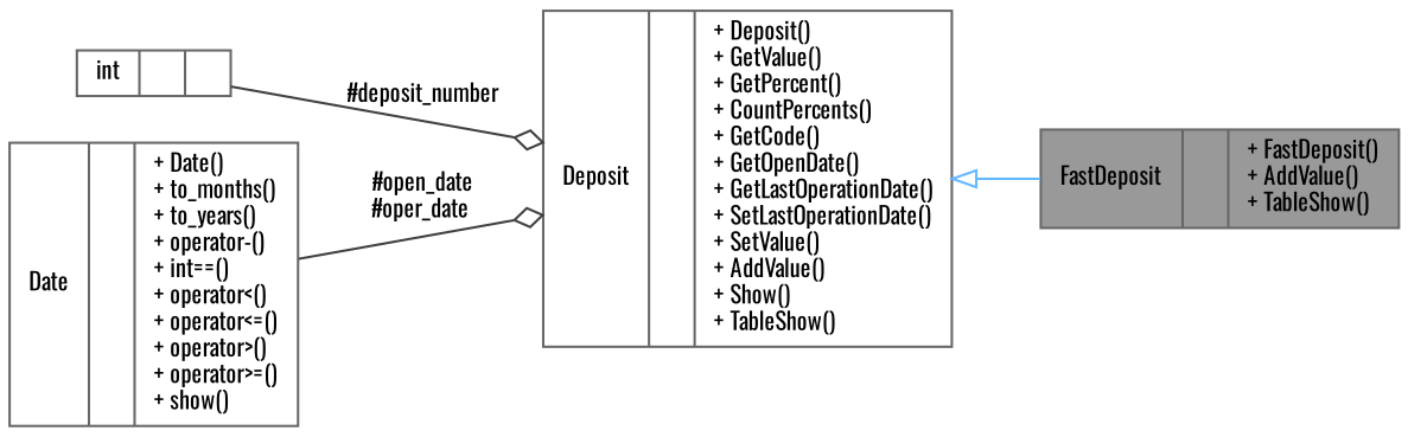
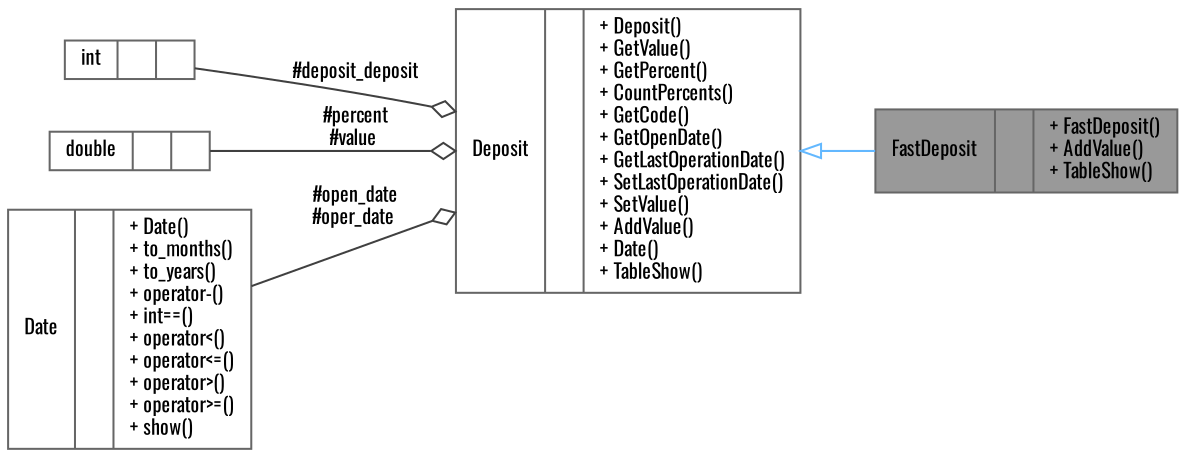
  digraph {
    fontname=Oswald
    rankdir=LR
    node [color=gray40 fillcolor=white fontname=Oswald fontsize=10 shape=record style=filled]
    edge [color=grey25 fontname=Oswald fontsize=10 labelfontname=Helvetica labelfontsize=10 style=solid arrowhead=odiamond]
    n1 [fillcolor=grey60 fontcolor=black height=0.2 label="{FastDeposit\n||+ FastDeposit()\l+ AddValue()\l+ TableShow()\l}" width=0.4]
-   n2 [height=0.2 label="{Deposit\n||+ Deposit()\l+ GetValue()\l+ GetPercent()\l+ CountPercents()\l+ GetCode()\l+ GetOpenDate()\l+ GetLastOperationDate()\l+ SetLastOperationDate()\l+ SetValue()\l+ AddValue()\l+ Show()\l+ TableShow()\l}" width=0.4]
+   n2 [height=0.2 label="{Deposit\n||+ Deposit()\l+ GetValue()\l+ GetPercent()\l+ CountPercents()\l+ GetCode()\l+ GetOpenDate()\l+ GetLastOperationDate()\l+ SetLastOperationDate()\l+ SetValue()\l+ AddValue()\l+ Date()\l+ TableShow()\l}" width=0.4]
    n3 [height=0.2 label="{int\n||}" width=0.4]
+   n4 [height=0.2 label="{double\n||}" width=0.4]
    n5 [height=0.2 label="{Date\n||+ Date()\l+ to_months()\l+ to_years()\l+ operator-()\l+ int==()\l+ operator\<()\l+ operator\<=()\l+ operator\>()\l+ operator\>=()\l+ show()\l}" width=0.4]
    n2 -> n1 [arrowtail=onormal color=steelblue1 dir=back arrowhead=""]
-   n3 -> n2 [label=" #deposit_number"]
+   n3 -> n2 [label=" #deposit_deposit"]
+   n4 -> n2 [label=" #percent\n#value"]
    n5 -> n2 [label=" #open_date\n#oper_date"]
  }
